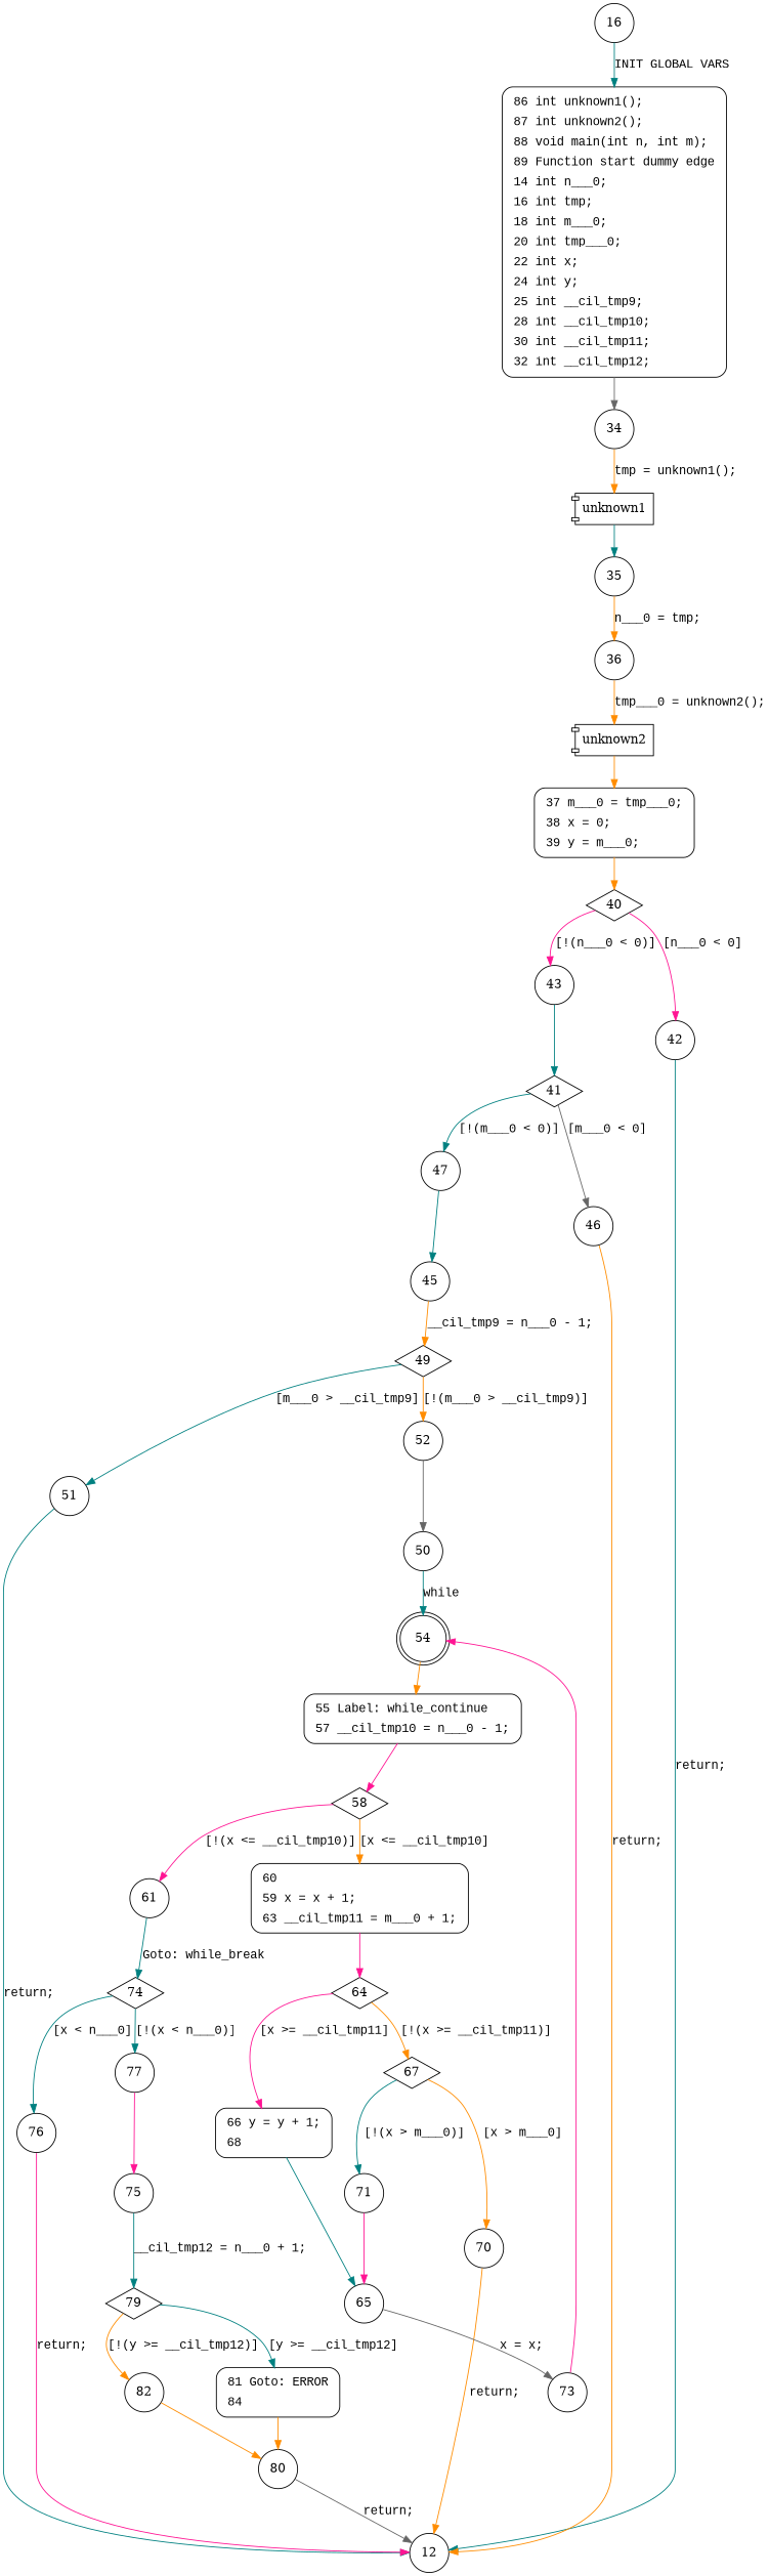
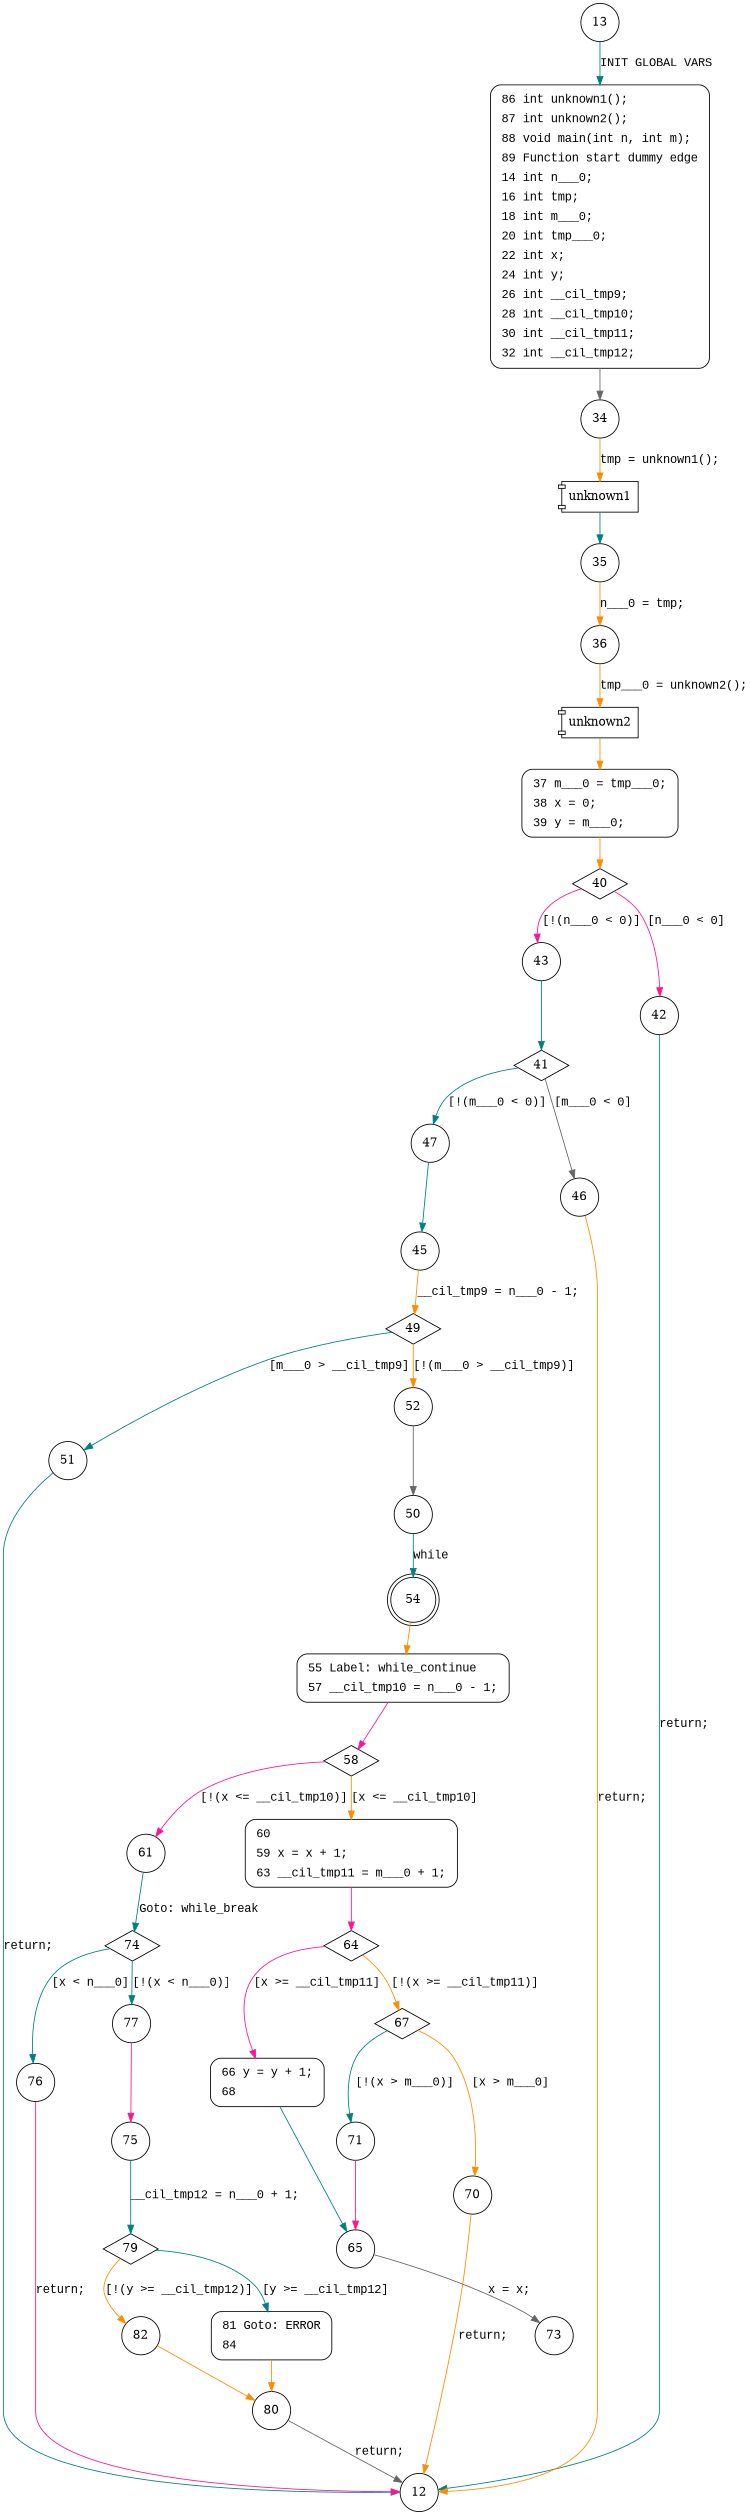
  digraph {
    node [shape=circle]
    edge [color=teal fontname="Courier New"]
-   n1 [fillcolor=white fontname="Courier New" label=<<table border="0" cellborder="0" cellpadding="3" bgcolor="white"><tr><td align="right">86</td><td align="left">int unknown1();</td></tr><tr><td align="right">87</td><td align="left">int unknown2();</td></tr><tr><td align="right">88</td><td align="left">void main(int n, int m);</td></tr><tr><td align="right">89</td><td align="left">Function start dummy edge</td></tr><tr><td align="right">14</td><td align="left">int n___0;</td></tr><tr><td align="right">16</td><td align="left">int tmp;</td></tr><tr><td align="right">18</td><td align="left">int m___0;</td></tr><tr><td align="right">20</td><td align="left">int tmp___0;</td></tr><tr><td align="right">22</td><td align="left">int x;</td></tr><tr><td align="right">24</td><td align="left">int y;</td></tr><tr><td align="right">25</td><td align="left">int __cil_tmp9;</td></tr><tr><td align="right">28</td><td align="left">int __cil_tmp10;</td></tr><tr><td align="right">30</td><td align="left">int __cil_tmp11;</td></tr><tr><td align="right">32</td><td align="left">int __cil_tmp12;</td></tr></table>> penwidth=1 shape=Mrecord style="filled,bold"]
-   13 [label=16]
+   n1 [fillcolor=white fontname="Courier New" label=<<table border="0" cellborder="0" cellpadding="3" bgcolor="white"><tr><td align="right">86</td><td align="left">int unknown1();</td></tr><tr><td align="right">87</td><td align="left">int unknown2();</td></tr><tr><td align="right">88</td><td align="left">void main(int n, int m);</td></tr><tr><td align="right">89</td><td align="left">Function start dummy edge</td></tr><tr><td align="right">14</td><td align="left">int n___0;</td></tr><tr><td align="right">16</td><td align="left">int tmp;</td></tr><tr><td align="right">18</td><td align="left">int m___0;</td></tr><tr><td align="right">20</td><td align="left">int tmp___0;</td></tr><tr><td align="right">22</td><td align="left">int x;</td></tr><tr><td align="right">24</td><td align="left">int y;</td></tr><tr><td align="right">26</td><td align="left">int __cil_tmp9;</td></tr><tr><td align="right">28</td><td align="left">int __cil_tmp10;</td></tr><tr><td align="right">30</td><td align="left">int __cil_tmp11;</td></tr><tr><td align="right">32</td><td align="left">int __cil_tmp12;</td></tr></table>> penwidth=1 shape=Mrecord style="filled,bold"]
+   13
    34
    n4 [label=unknown1 shape=component]
    35
    36
    n7 [label=unknown2 shape=component]
    n8 [fillcolor=white fontname="Courier New" label=<<table border="0" cellborder="0" cellpadding="3" bgcolor="white"><tr><td align="right">37</td><td align="left">m___0 = tmp___0;</td></tr><tr><td align="right">38</td><td align="left">x = 0;</td></tr><tr><td align="right">39</td><td align="left">y = m___0;</td></tr></table>> penwidth=1 shape=Mrecord style="filled,bold"]
    40 [shape=diamond]
    43
    42
    41 [shape=diamond]
    12
    47
    46
    45
    49 [shape=diamond]
    52
    51
    50
    54 [shape=doublecircle]
    n22 [fillcolor=white fontname="Courier New" label=<<table border="0" cellborder="0" cellpadding="3" bgcolor="white"><tr><td align="right">55</td><td align="left">Label: while_continue</td></tr><tr><td align="right">57</td><td align="left">__cil_tmp10 = n___0 - 1;</td></tr></table>> penwidth=1 shape=Mrecord style="filled,bold"]
    58 [shape=diamond]
    61
    n25 [fillcolor=white fontname="Courier New" label=<<table border="0" cellborder="0" cellpadding="3" bgcolor="white"><tr><td align="right">60</td><td align="left"></td></tr><tr><td align="right">59</td><td align="left">x = x + 1;</td></tr><tr><td align="right">63</td><td align="left">__cil_tmp11 = m___0 + 1;</td></tr></table>> penwidth=1 shape=Mrecord style="filled,bold"]
    74 [shape=diamond]
    64 [shape=diamond]
    77
    76
    67 [shape=diamond]
    n31 [fillcolor=white fontname="Courier New" label=<<table border="0" cellborder="0" cellpadding="3" bgcolor="white"><tr><td align="right">66</td><td align="left">y = y + 1;</td></tr><tr><td align="right">68</td><td align="left"></td></tr></table>> penwidth=1 shape=Mrecord style="filled,bold"]
    71
    70
    65
    73
    75
    79 [shape=diamond]
    82
    n39 [fillcolor=white fontname="Courier New" label=<<table border="0" cellborder="0" cellpadding="3" bgcolor="white"><tr><td align="right">81</td><td align="left">Goto: ERROR</td></tr><tr><td align="right">84</td><td align="left"></td></tr></table>> penwidth=1 shape=Mrecord style="filled,bold"]
    80
    n1 -> 34 [color=gray40 fontname=""]
    13 -> n1 [label="INIT GLOBAL VARS"]
    34 -> n4 [color=darkorange label="tmp = unknown1();"]
    n4 -> 35
    35 -> 36 [color=darkorange label="n___0 = tmp;"]
    36 -> n7 [color=darkorange label="tmp___0 = unknown2();"]
    n7 -> n8 [color=darkorange]
    n8 -> 40 [color=darkorange fontname=""]
    40 -> 43 [color=deeppink label="[!(n___0 < 0)]"]
    40 -> 42 [color=deeppink label="[n___0 < 0]"]
    43 -> 41
    42 -> 12 [label="return;"]
    41 -> 47 [label="[!(m___0 < 0)]"]
    41 -> 46 [color=gray40 label="[m___0 < 0]"]
    47 -> 45
    46 -> 12 [color=darkorange label="return;"]
    45 -> 49 [color=darkorange label="__cil_tmp9 = n___0 - 1;"]
    49 -> 52 [color=darkorange label="[!(m___0 > __cil_tmp9)]"]
    49 -> 51 [label="[m___0 > __cil_tmp9]"]
    52 -> 50 [color=gray40]
    51 -> 12 [label="return;"]
    50 -> 54 [label=while]
    54 -> n22 [color=darkorange]
    n22 -> 58 [color=deeppink fontname=""]
    58 -> 61 [color=deeppink label="[!(x <= __cil_tmp10)]"]
    58 -> n25 [color=darkorange label="[x <= __cil_tmp10]"]
    61 -> 74 [label="Goto: while_break"]
    n25 -> 64 [color=deeppink fontname=""]
    74 -> 77 [label="[!(x < n___0)]"]
    74 -> 76 [label="[x < n___0]"]
    64 -> 67 [color=darkorange label="[!(x >= __cil_tmp11)]"]
    64 -> n31 [color=deeppink label="[x >= __cil_tmp11]"]
    77 -> 75 [color=deeppink]
    76 -> 12 [color=deeppink label="return;"]
    67 -> 71 [label="[!(x > m___0)]"]
    67 -> 70 [color=darkorange label="[x > m___0]"]
    n31 -> 65 [fontname=""]
    71 -> 65 [color=deeppink]
    70 -> 12 [color=darkorange label="return;"]
    65 -> 73 [color=gray40 label="x = x;"]
-   73 -> 54 [color=deeppink]
    75 -> 79 [label="__cil_tmp12 = n___0 + 1;"]
    79 -> 82 [color=darkorange label="[!(y >= __cil_tmp12)]"]
    79 -> n39 [label="[y >= __cil_tmp12]"]
    82 -> 80 [color=darkorange]
    n39 -> 80 [color=darkorange fontname=""]
    80 -> 12 [color=gray40 label="return;"]
  }
